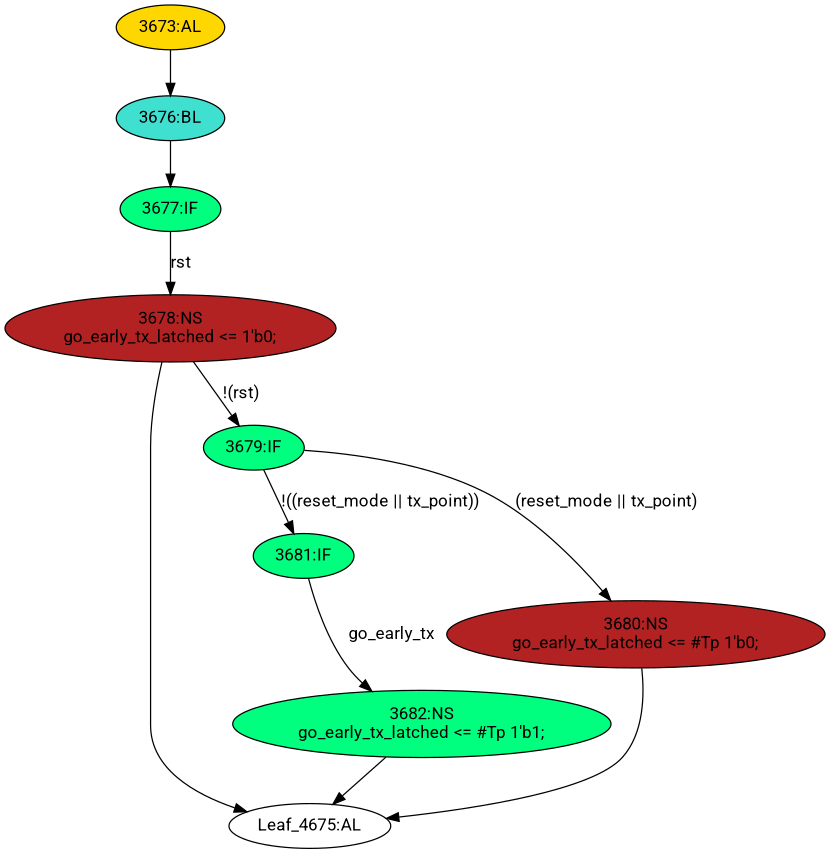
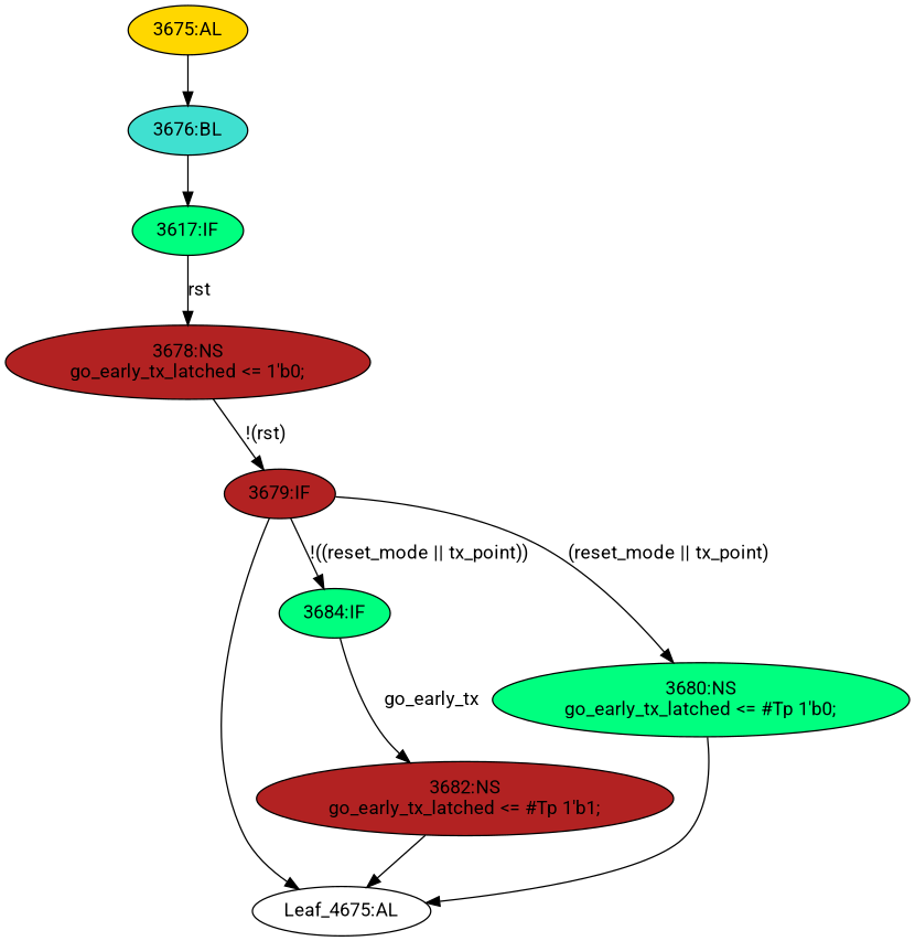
  strict digraph {
    fontname=Roboto
    node [fontname=Roboto fillcolor=firebrick statements="[]" style=filled typ=NonblockingSubstitution]
    edge [cond="[]" fontname=Roboto lineno=None]
    n1 [def_var="['go_early_tx_latched']" label="Leaf_4675:AL" fillcolor="" statements="" style="" typ=""]
    n2 [ast="<pyverilog.vparser.ast.NonblockingSubstitution object at 0x7f44f6b33a50>" label="3678:NS\ngo_early_tx_latched <= 1'b0;" statements="[<pyverilog.vparser.ast.NonblockingSubstitution object at 0x7f44f6b33a50>]"]
-   n3 [ast="<pyverilog.vparser.ast.IfStatement object at 0x7f44f6b3f050>" fillcolor=springgreen label="3679:IF" typ=IfStatement]
-   n4 [ast="<pyverilog.vparser.ast.IfStatement object at 0x7f44f6b33b90>" fillcolor=springgreen label="3681:IF" typ=IfStatement]
-   n5 [ast="<pyverilog.vparser.ast.NonblockingSubstitution object at 0x7f44f6b33bd0>" fillcolor=springgreen label="3682:NS\ngo_early_tx_latched <= #Tp 1'b1;" statements="[<pyverilog.vparser.ast.NonblockingSubstitution object at 0x7f44f6b33bd0>]"]
-   n6 [ast="<pyverilog.vparser.ast.Always object at 0x7f44f6b33e10>" clk_sens=True fillcolor=gold label="3673:AL" sens="['clk', 'rst']" typ=Always use_var="['rst', 'go_early_tx', 'reset_mode', 'tx_point']"]
+   n3 [ast="<pyverilog.vparser.ast.IfStatement object at 0x7f44f6b3f050>" label="3679:IF" typ=IfStatement]
+   n4 [ast="<pyverilog.vparser.ast.IfStatement object at 0x7f44f6b33b90>" fillcolor=springgreen label="3684:IF" typ=IfStatement]
+   n5 [ast="<pyverilog.vparser.ast.NonblockingSubstitution object at 0x7f44f6b33bd0>" label="3682:NS\ngo_early_tx_latched <= #Tp 1'b1;" statements="[<pyverilog.vparser.ast.NonblockingSubstitution object at 0x7f44f6b33bd0>]"]
+   n6 [ast="<pyverilog.vparser.ast.Always object at 0x7f44f6b33e10>" clk_sens=True fillcolor=gold label="3675:AL" sens="['clk', 'rst']" typ=Always use_var="['rst', 'go_early_tx', 'reset_mode', 'tx_point']"]
    n7 [ast="<pyverilog.vparser.ast.Block object at 0x7f44f6b33f90>" fillcolor=turquoise label="3676:BL" typ=Block]
-   n8 [ast="<pyverilog.vparser.ast.IfStatement object at 0x7f44f6b33fd0>" fillcolor=springgreen label="3677:IF" typ=IfStatement]
-   n9 [ast="<pyverilog.vparser.ast.NonblockingSubstitution object at 0x7f44f6b3f090>" label="3680:NS\ngo_early_tx_latched <= #Tp 1'b0;" statements="[<pyverilog.vparser.ast.NonblockingSubstitution object at 0x7f44f6b3f090>]"]
-   n2 -> n1
+   n8 [ast="<pyverilog.vparser.ast.IfStatement object at 0x7f44f6b33fd0>" fillcolor=springgreen label="3617:IF" typ=IfStatement]
+   n9 [ast="<pyverilog.vparser.ast.NonblockingSubstitution object at 0x7f44f6b3f090>" fillcolor=springgreen label="3680:NS\ngo_early_tx_latched <= #Tp 1'b0;" statements="[<pyverilog.vparser.ast.NonblockingSubstitution object at 0x7f44f6b3f090>]"]
+   n3 -> n1
    n2 -> n3 [cond="['rst']" label="!(rst)" lineno=3677]
    n3 -> n4 [cond="['reset_mode', 'tx_point']" label="!((reset_mode || tx_point))" lineno=3679]
    n3 -> n9 [cond="['reset_mode', 'tx_point']" label="(reset_mode || tx_point)" lineno=3679]
    n4 -> n5 [cond="['go_early_tx']" label=go_early_tx lineno=3681]
    n5 -> n1
    n6 -> n7
    n7 -> n8
    n8 -> n2 [cond="['rst']" label=rst lineno=3677]
    n9 -> n1
  }
